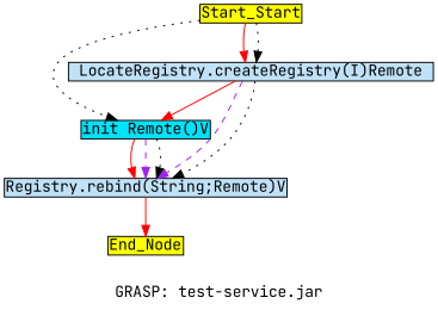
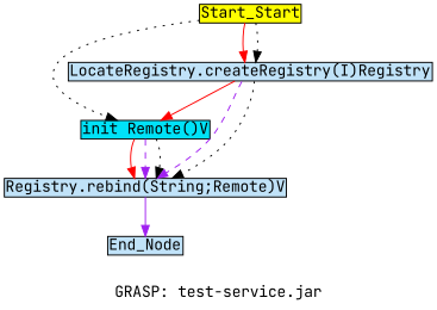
  digraph {
    fontname="JetBrains Mono"
    label="GRASP: test-service.jar"
    node [fillcolor=yellow fontname="JetBrains Mono" margin=0.02 shape=box style=filled]
    edge [color=red fontname="JetBrains Mono" style=solid]
    n1 [height=0 label=Start_Start width=0]
-   "LocateRegistry.createRegistry(I)Registry" [fillcolor="#c0e2f8" height=0 width=0 label="LocateRegistry.createRegistry(I)Remote"]
+   "LocateRegistry.createRegistry(I)Registry" [fillcolor="#c0e2f8" height=0 width=0]
    "init Remote()V" [fillcolor="#00e2f8" height=0 width=0]
    "Registry.rebind(String;Remote)V" [fillcolor="#c0e2f8" height=0 width=0]
-   End_Node [height=0 width=0]
+   End_Node [fillcolor="#c0e2f8" height=0 width=0]
    n1 -> "LocateRegistry.createRegistry(I)Registry"
    n1 -> "LocateRegistry.createRegistry(I)Registry" [color=black style=dotted]
    n1 -> "init Remote()V" [color=black style=dotted]
    "LocateRegistry.createRegistry(I)Registry" -> "init Remote()V"
    "LocateRegistry.createRegistry(I)Registry" -> "Registry.rebind(String;Remote)V" [color=purple style=dashed]
    "LocateRegistry.createRegistry(I)Registry" -> "Registry.rebind(String;Remote)V" [color=black style=dotted]
    "init Remote()V" -> "Registry.rebind(String;Remote)V"
    "init Remote()V" -> "Registry.rebind(String;Remote)V" [color=purple style=dashed]
    "init Remote()V" -> "Registry.rebind(String;Remote)V" [color=black style=dotted]
-   "Registry.rebind(String;Remote)V" -> End_Node
+   "Registry.rebind(String;Remote)V" -> End_Node [color=purple]
  }
